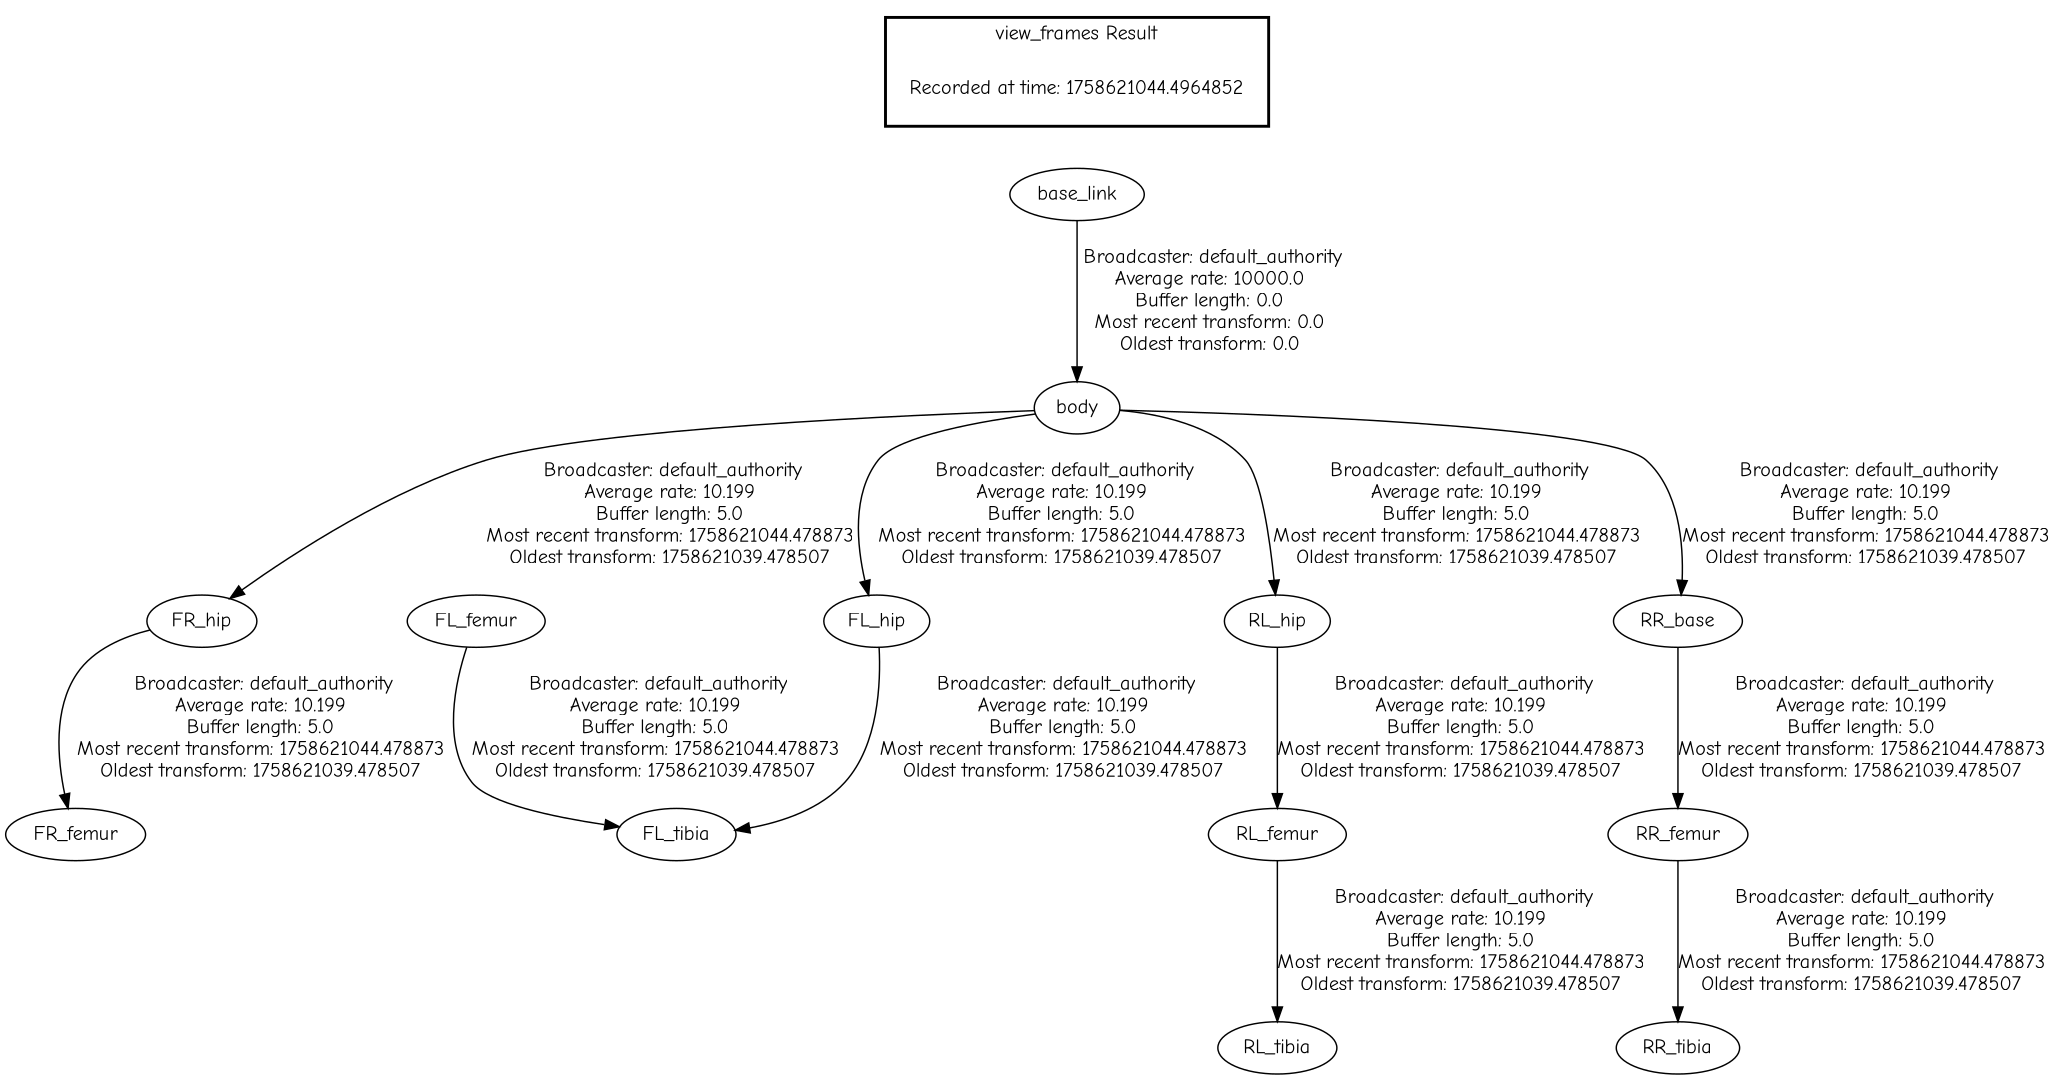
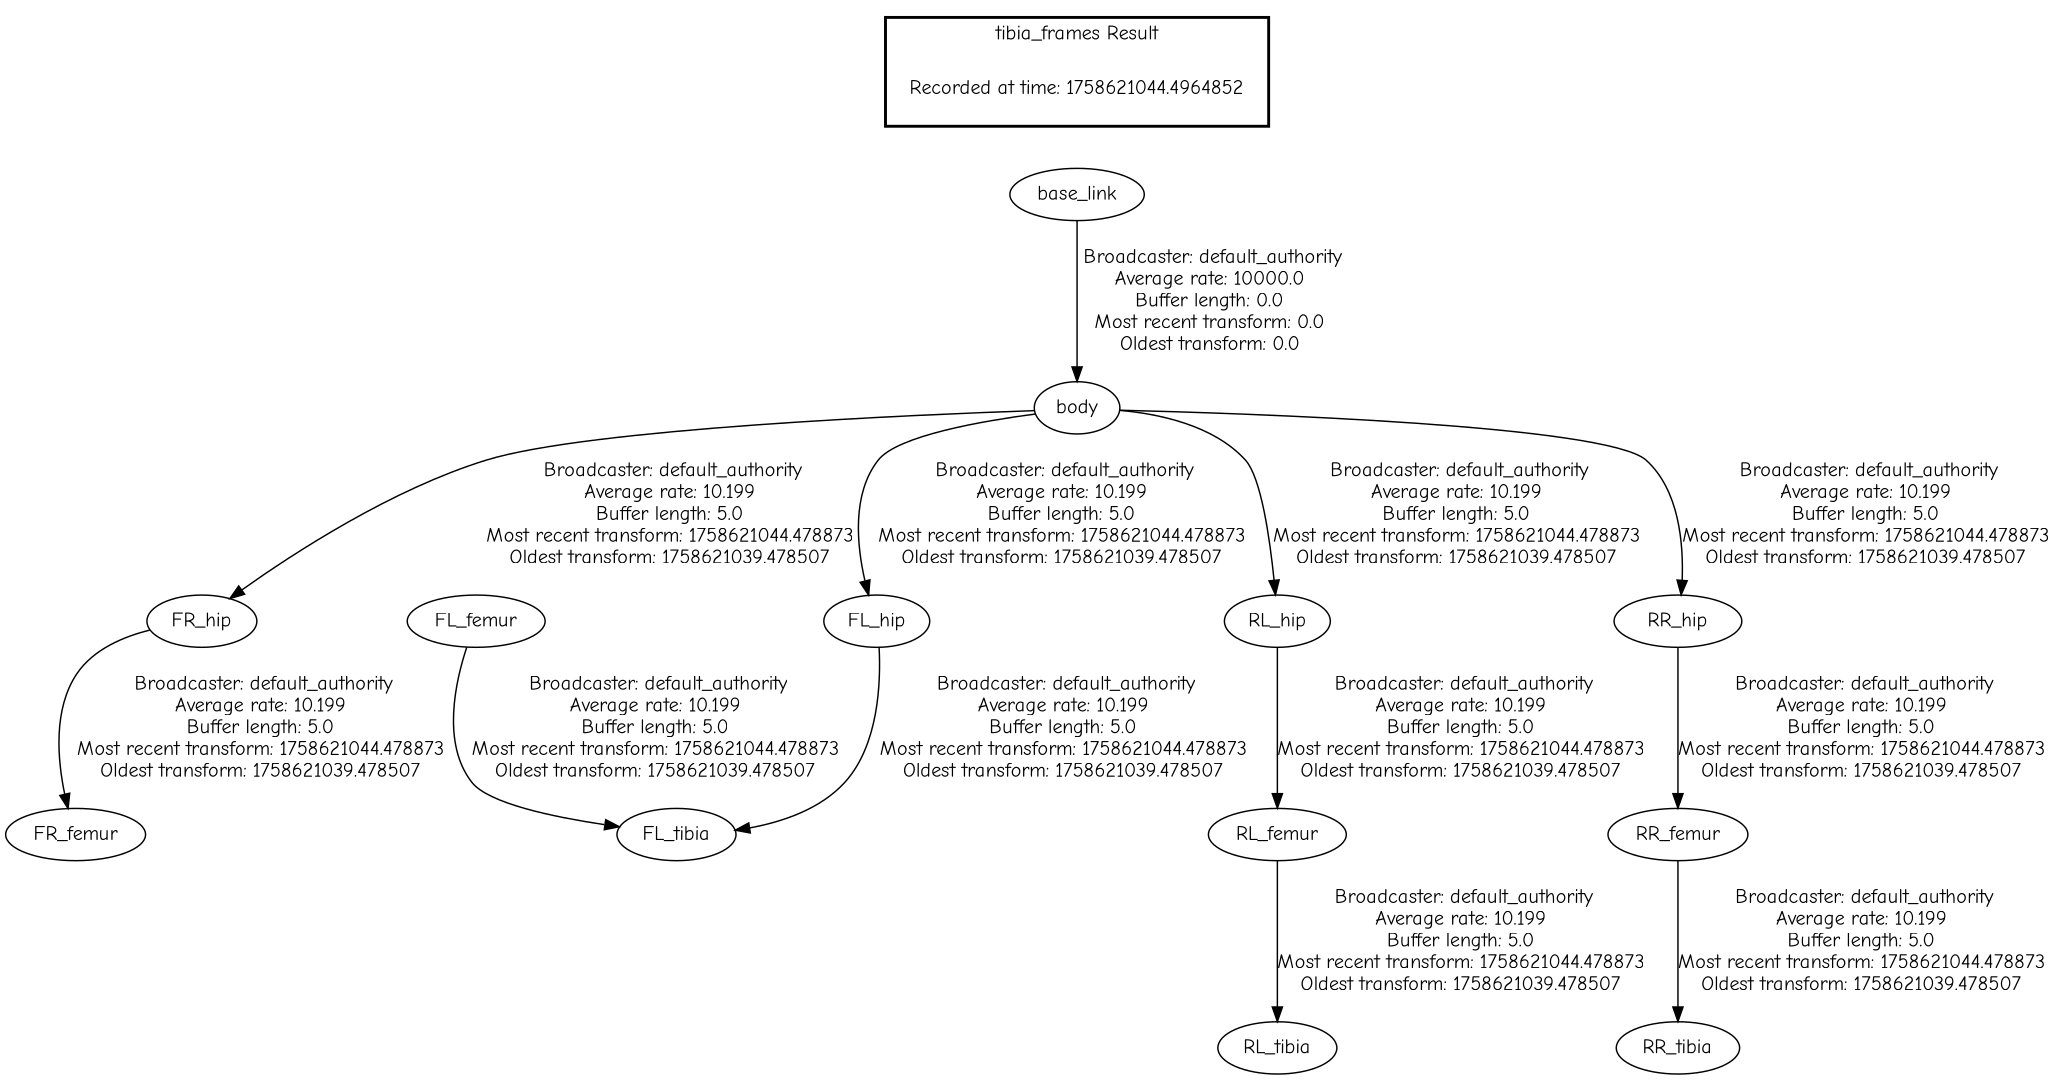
  digraph {
    fontname="Comic Neue"
    node [fontname="Comic Neue"]
    edge [fontname="Comic Neue"]
    "Recorded at time: 1758621044.4964852" [shape=plaintext]
    base_link
    body
    FL_hip
    FR_hip
    RL_hip
-   RR_hip [label=RR_base]
+   RR_hip
    FL_tibia
    FR_femur
    RL_femur
    RR_femur
    FL_femur
    RL_tibia
    RR_tibia
    subgraph cluster_1 {
      color=black
-     label="view_frames Result"
+     label="tibia_frames Result"
      style=bold
      "Recorded at time: 1758621044.4964852"
    }
    "Recorded at time: 1758621044.4964852" -> base_link [style=invis]
    base_link -> body [label=" Broadcaster: default_authority\nAverage rate: 10000.0\nBuffer length: 0.0\nMost recent transform: 0.0\nOldest transform: 0.0\n"]
    body -> FL_hip [label=" Broadcaster: default_authority\nAverage rate: 10.199\nBuffer length: 5.0\nMost recent transform: 1758621044.478873\nOldest transform: 1758621039.478507\n"]
    body -> FR_hip [label=" Broadcaster: default_authority\nAverage rate: 10.199\nBuffer length: 5.0\nMost recent transform: 1758621044.478873\nOldest transform: 1758621039.478507\n"]
    body -> RL_hip [label=" Broadcaster: default_authority\nAverage rate: 10.199\nBuffer length: 5.0\nMost recent transform: 1758621044.478873\nOldest transform: 1758621039.478507\n"]
    body -> RR_hip [label=" Broadcaster: default_authority\nAverage rate: 10.199\nBuffer length: 5.0\nMost recent transform: 1758621044.478873\nOldest transform: 1758621039.478507\n"]
    FL_hip -> FL_tibia [label=" Broadcaster: default_authority\nAverage rate: 10.199\nBuffer length: 5.0\nMost recent transform: 1758621044.478873\nOldest transform: 1758621039.478507\n"]
    FR_hip -> FR_femur [label=" Broadcaster: default_authority\nAverage rate: 10.199\nBuffer length: 5.0\nMost recent transform: 1758621044.478873\nOldest transform: 1758621039.478507\n"]
    RL_hip -> RL_femur [label=" Broadcaster: default_authority\nAverage rate: 10.199\nBuffer length: 5.0\nMost recent transform: 1758621044.478873\nOldest transform: 1758621039.478507\n"]
    RR_hip -> RR_femur [label=" Broadcaster: default_authority\nAverage rate: 10.199\nBuffer length: 5.0\nMost recent transform: 1758621044.478873\nOldest transform: 1758621039.478507\n"]
    RL_femur -> RL_tibia [label=" Broadcaster: default_authority\nAverage rate: 10.199\nBuffer length: 5.0\nMost recent transform: 1758621044.478873\nOldest transform: 1758621039.478507\n"]
    RR_femur -> RR_tibia [label=" Broadcaster: default_authority\nAverage rate: 10.199\nBuffer length: 5.0\nMost recent transform: 1758621044.478873\nOldest transform: 1758621039.478507\n"]
    FL_femur -> FL_tibia [label=" Broadcaster: default_authority\nAverage rate: 10.199\nBuffer length: 5.0\nMost recent transform: 1758621044.478873\nOldest transform: 1758621039.478507\n"]
  }
